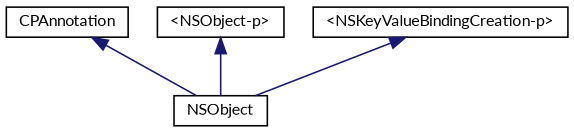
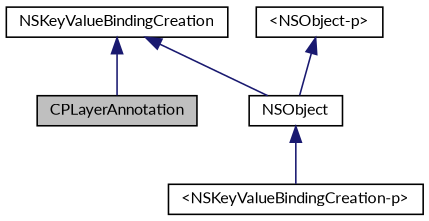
  digraph {
    fontname=Lato
    node [color=black fontname=Lato fontsize=10 shape=record]
    edge [color=midnightblue dir=back fontname=Lato fontsize=10 labelfontname="Lucinda Grande" labelfontsize=10 style=solid]
-   n2 [height=0.2 label=CPAnnotation width=0.4]
+   n1 [fillcolor=grey75 fontcolor=black height=0.2 label=CPLayerAnnotation style=filled width=0.4]
+   n2 [height=0.2 label=NSKeyValueBindingCreation width=0.4]
    n3 [height=0.2 label=NSObject width=0.4]
    n4 [height=0.2 label="\<NSObject-p\>" width=0.4]
    n5 [height=0.2 label="\<NSKeyValueBindingCreation-p\>" width=0.4]
+   n2 -> n1
    n2 -> n3
    n4 -> n3
-   n5 -> n3
+   n3 -> n5
  }
